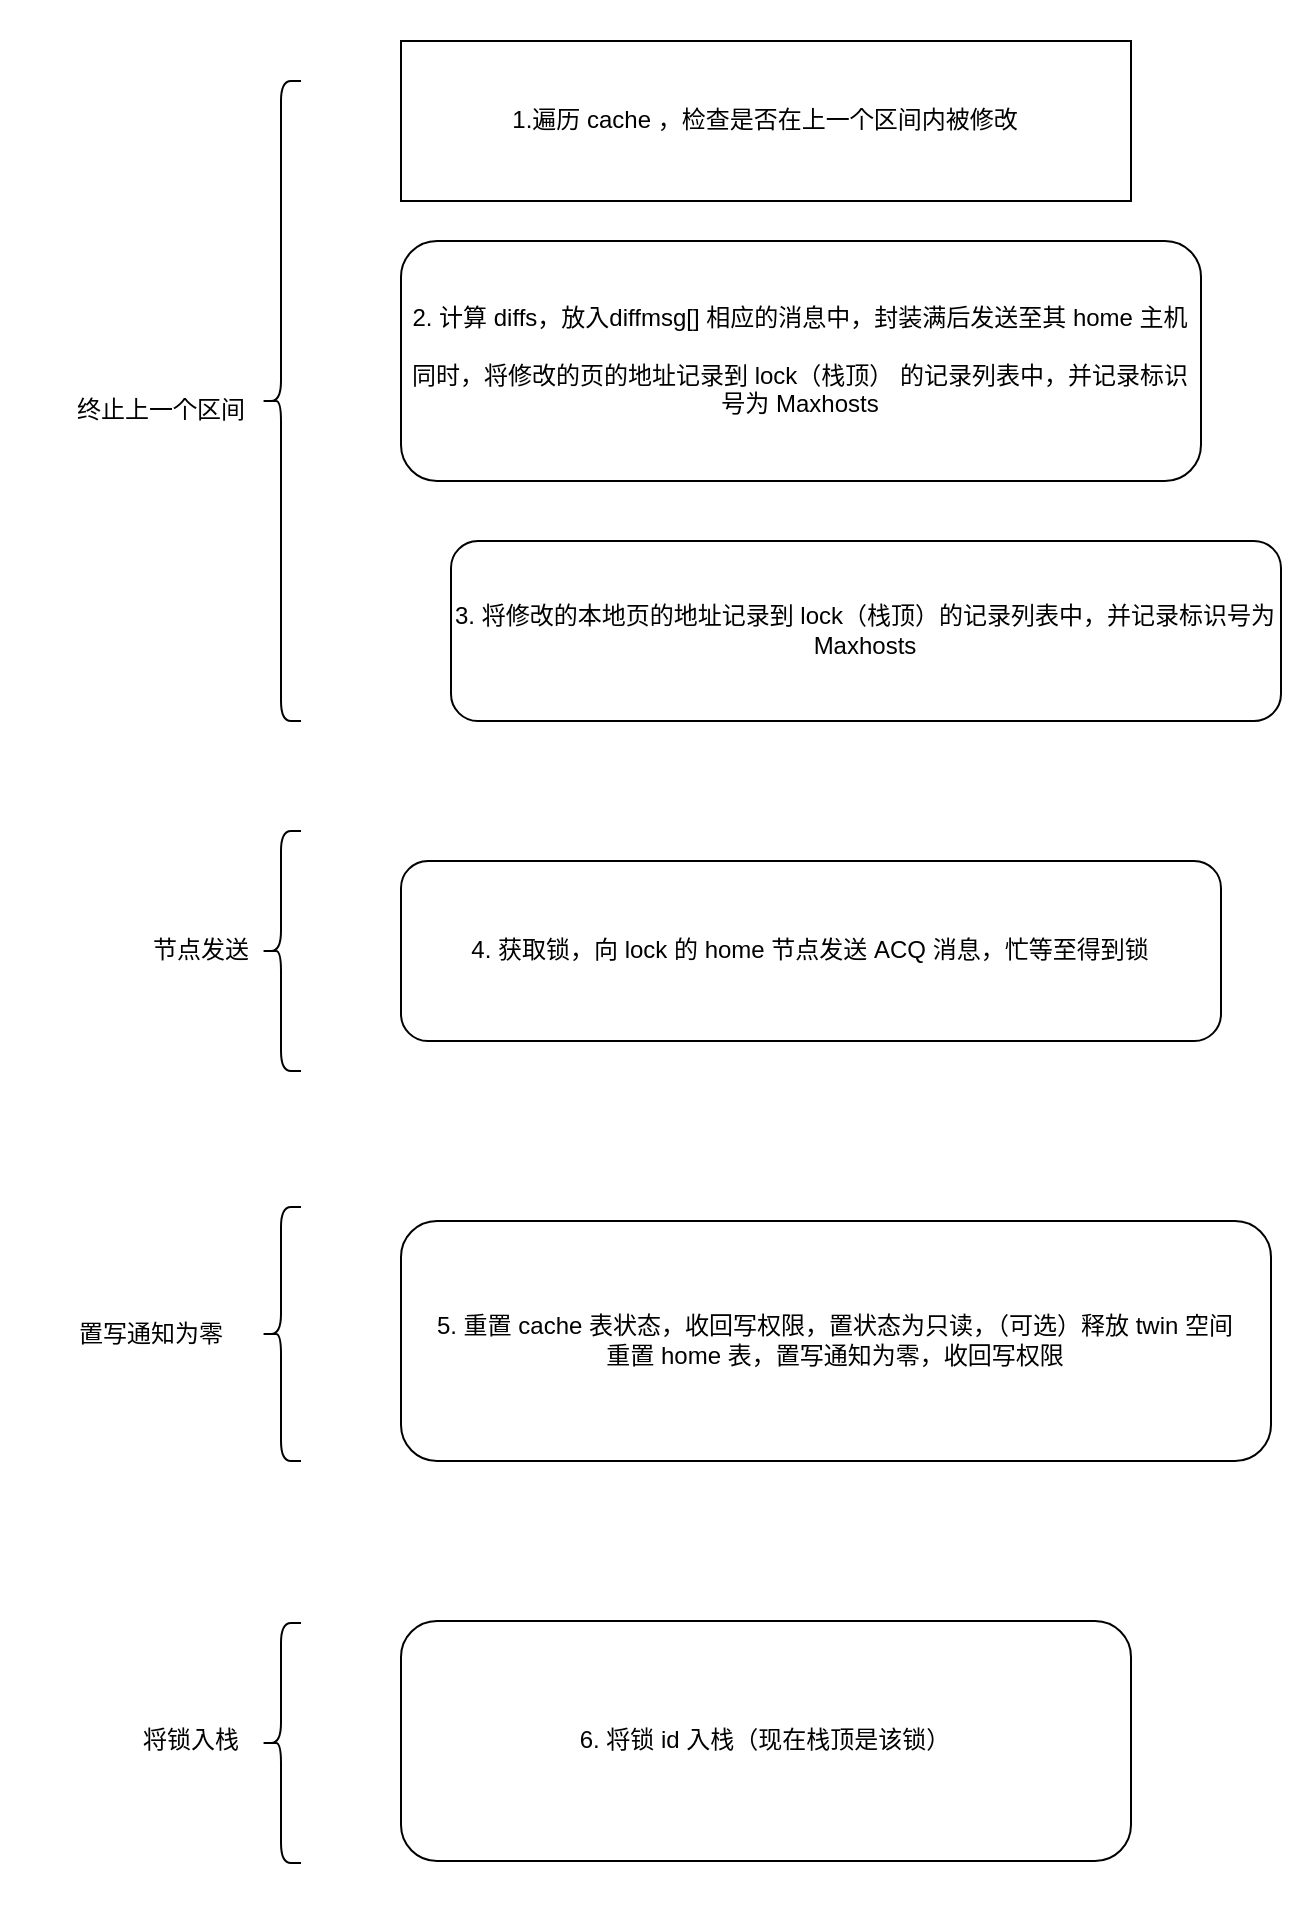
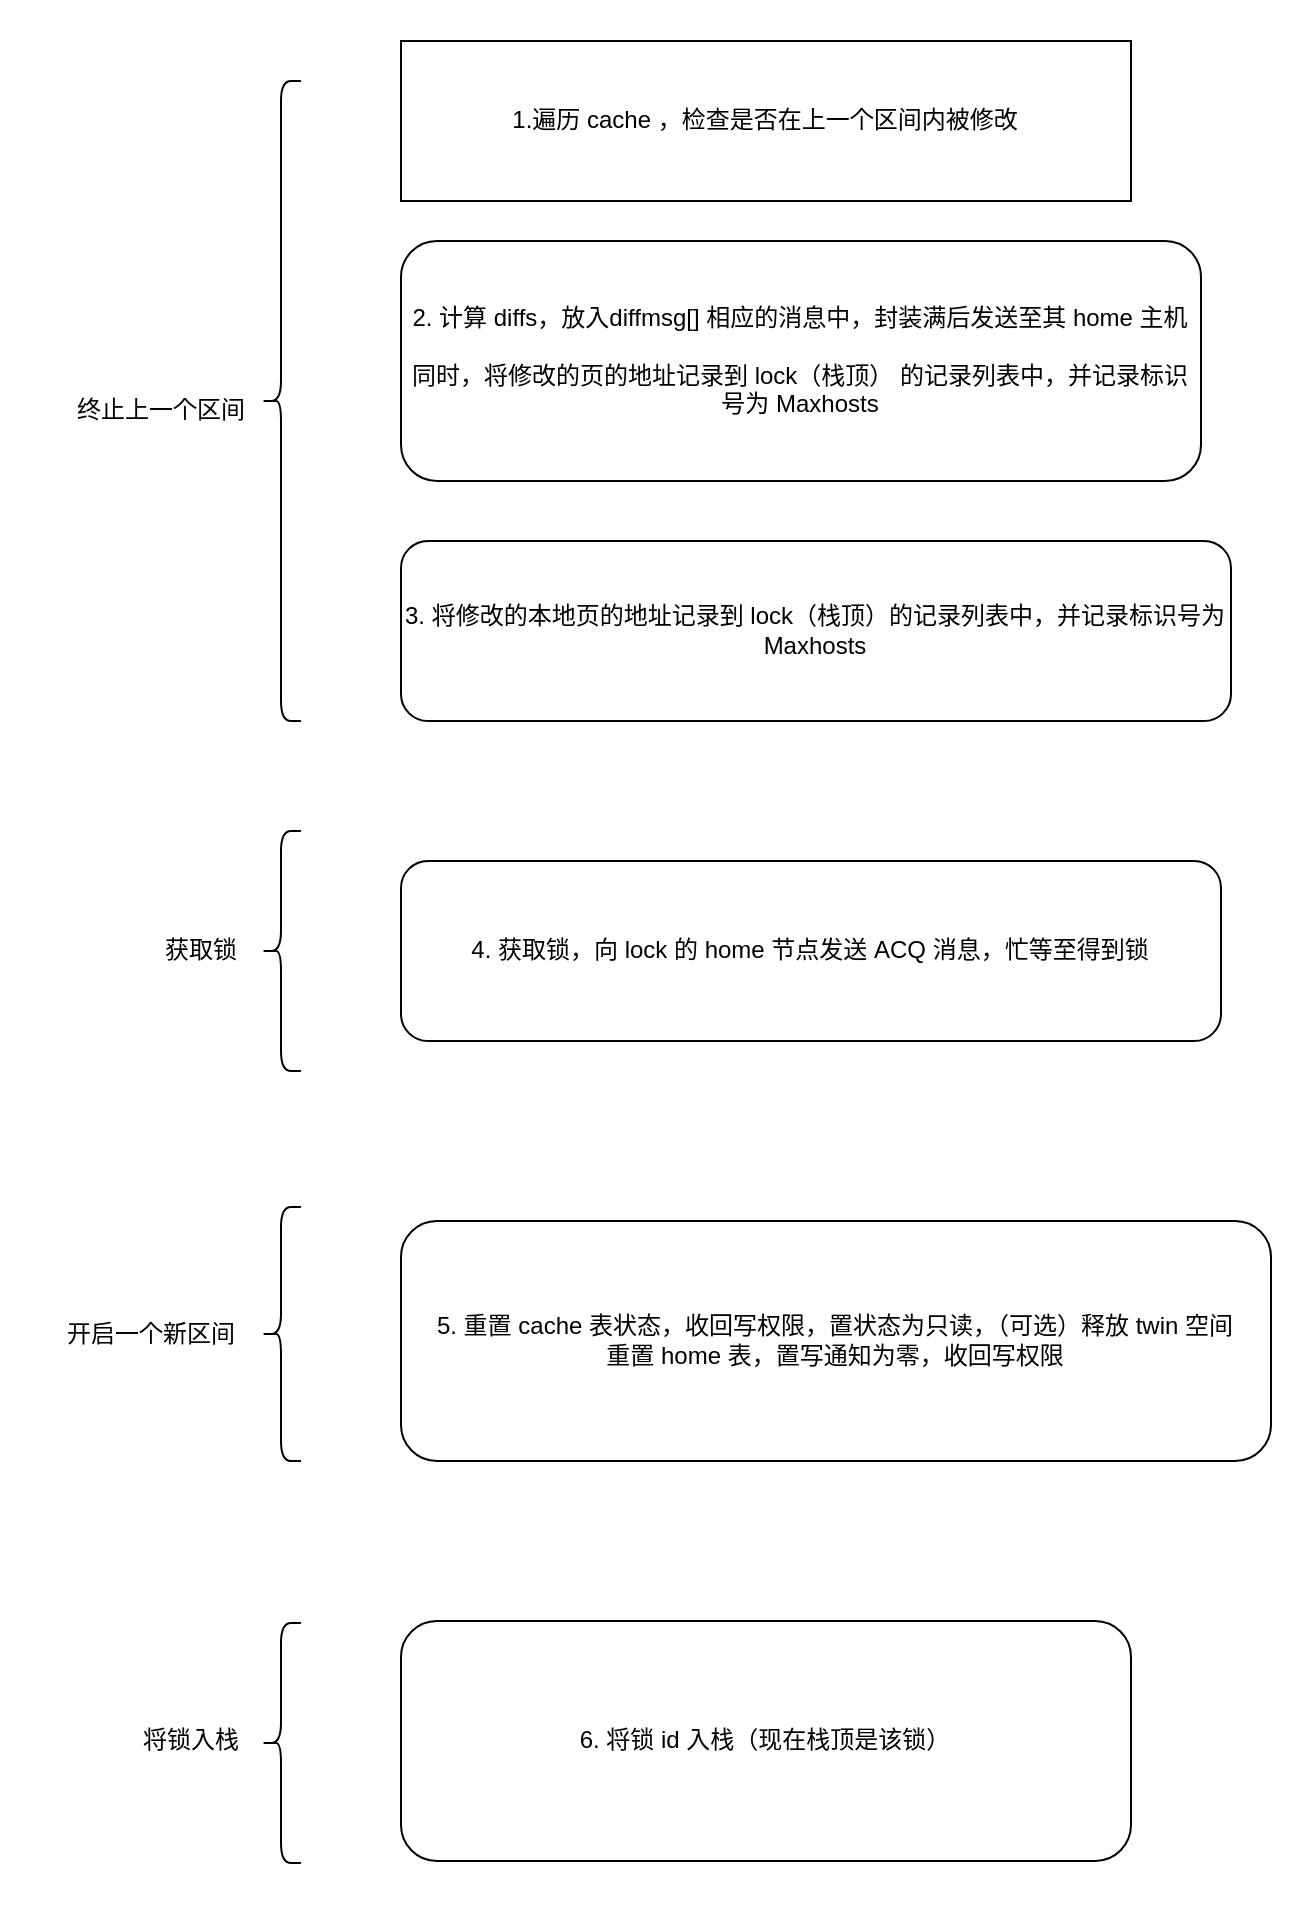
  <mxCell id="0" />
  <mxCell id="1" parent="0" />
  <mxCell id="2" value="" style="shape=curlyBracket;whiteSpace=wrap;html=1;rounded=1;labelPosition=left;verticalLabelPosition=middle;align=right;verticalAlign=middle;" vertex="1" parent="1"><mxGeometry x="130" y="40" width="20" height="320" as="geometry" /></mxCell>
  <mxCell id="3" value="终止上一个区间" style="text;html=1;align=center;verticalAlign=middle;resizable=0;points=[];autosize=1;strokeColor=none;fillColor=none;" vertex="1" parent="1"><mxGeometry x="25" y="190" width="110" height="30" as="geometry" /></mxCell>
  <mxCell id="4" value="1.遍历 cache ，检查是否在上一个区间内被修改" style="whiteSpace=wrap;html=1;rounded=0;" vertex="1" parent="1"><mxGeometry x="200" y="20" width="365" height="80" as="geometry" /></mxCell>
  <mxCell id="5" value="2. 计算 diffs，放入diffmsg[] 相应的消息中，封装满后发送至其 home 主机&lt;div&gt;&lt;br&gt;&lt;/div&gt;&lt;div&gt;同时，将修改的页的地址记录到 lock（栈顶） 的记录列表中，并记录标识号为 Maxhosts&lt;/div&gt;" style="rounded=1;whiteSpace=wrap;html=1;" vertex="1" parent="1"><mxGeometry x="200" y="120" width="400" height="120" as="geometry" /></mxCell>
- <mxCell id="6" value="3. 将修改的本地页的地址记录到 lock（栈顶）的记录列表中，并记录标识号为 Maxhosts" style="rounded=1;whiteSpace=wrap;html=1;" vertex="1" parent="1"><mxGeometry x="225" y="270" width="415" height="90" as="geometry" /></mxCell>
+ <mxCell id="6" value="3. 将修改的本地页的地址记录到 lock（栈顶）的记录列表中，并记录标识号为 Maxhosts" style="rounded=1;whiteSpace=wrap;html=1;" vertex="1" parent="1"><mxGeometry x="200" y="270" width="415" height="90" as="geometry" /></mxCell>
  <mxCell id="7" value="4. 获取锁，向 lock 的 home 节点发送 ACQ 消息，忙等至得到锁" style="rounded=1;whiteSpace=wrap;html=1;" vertex="1" parent="1"><mxGeometry x="200" y="430" width="410" height="90" as="geometry" /></mxCell>
  <mxCell id="8" value="" style="shape=curlyBracket;whiteSpace=wrap;html=1;rounded=1;labelPosition=left;verticalLabelPosition=middle;align=right;verticalAlign=middle;" vertex="1" parent="1"><mxGeometry x="130" y="415" width="20" height="120" as="geometry" /></mxCell>
- <mxCell id="9" value="节点发送" style="text;html=1;align=center;verticalAlign=middle;resizable=0;points=[];autosize=1;strokeColor=none;fillColor=none;" vertex="1" parent="1"><mxGeometry x="70" y="460" width="60" height="30" as="geometry" /></mxCell>
+ <mxCell id="9" value="获取锁" style="text;html=1;align=center;verticalAlign=middle;resizable=0;points=[];autosize=1;strokeColor=none;fillColor=none;" vertex="1" parent="1"><mxGeometry x="70" y="460" width="60" height="30" as="geometry" /></mxCell>
  <mxCell id="10" value="" style="shape=curlyBracket;whiteSpace=wrap;html=1;rounded=1;labelPosition=left;verticalLabelPosition=middle;align=right;verticalAlign=middle;" vertex="1" parent="1"><mxGeometry x="130" y="603" width="20" height="127" as="geometry" /></mxCell>
- <mxCell id="11" value="置写通知为零" style="text;html=1;align=center;verticalAlign=middle;resizable=0;points=[];autosize=1;strokeColor=none;fillColor=none;" vertex="1" parent="1"><mxGeometry x="20" y="651.5" width="110" height="30" as="geometry" /></mxCell>
+ <mxCell id="11" value="开启一个新区间" style="text;html=1;align=center;verticalAlign=middle;resizable=0;points=[];autosize=1;strokeColor=none;fillColor=none;" vertex="1" parent="1"><mxGeometry x="20" y="651.5" width="110" height="30" as="geometry" /></mxCell>
  <mxCell id="12" value="5. 重置 cache 表状态，收回写权限，置状态为只读，（可选）释放 twin 空间&lt;div&gt;重置 home 表，置写通知为零，收回写权限&lt;/div&gt;" style="rounded=1;whiteSpace=wrap;html=1;" vertex="1" parent="1"><mxGeometry x="200" y="610" width="435" height="120" as="geometry" /></mxCell>
  <mxCell id="13" value="" style="shape=curlyBracket;whiteSpace=wrap;html=1;rounded=1;labelPosition=left;verticalLabelPosition=middle;align=right;verticalAlign=middle;" vertex="1" parent="1"><mxGeometry x="130" y="811" width="20" height="120" as="geometry" /></mxCell>
  <mxCell id="14" value="将锁入栈" style="text;html=1;align=center;verticalAlign=middle;resizable=0;points=[];autosize=1;strokeColor=none;fillColor=none;" vertex="1" parent="1"><mxGeometry x="60" y="855" width="70" height="30" as="geometry" /></mxCell>
  <mxCell id="15" value="6. 将锁 id 入栈（现在栈顶是该锁）" style="rounded=1;whiteSpace=wrap;html=1;" vertex="1" parent="1"><mxGeometry x="200" y="810" width="365" height="120" as="geometry" /></mxCell>
